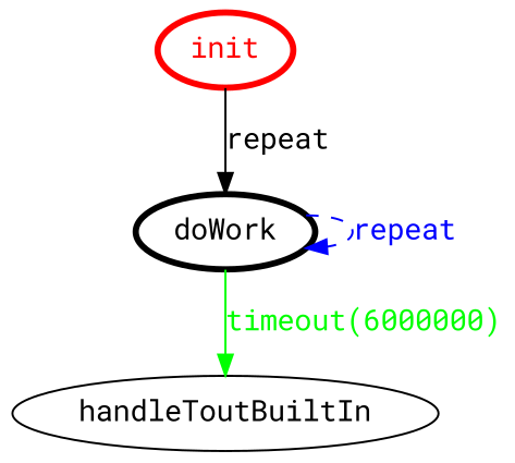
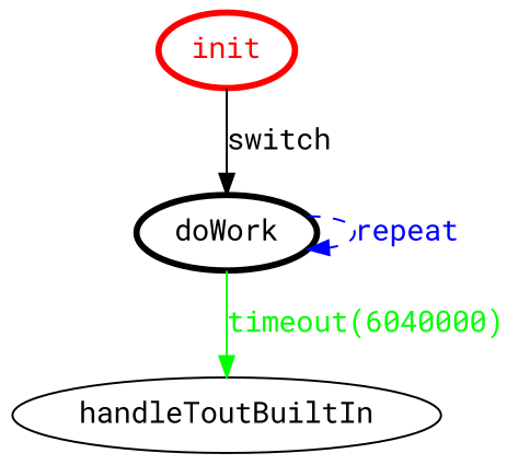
  digraph {
    fontname="Roboto Mono"
    rankdir=TB
    node [fontname="Roboto Mono" penwidth=3]
    edge [fontname="Roboto Mono"]
    init [color=red fontcolor=red]
    doWork [color=black fontcolor=black]
    handleToutBuiltIn [penwidth=""]
-   init -> doWork [color=black fontcolor=black label=repeat]
+   init -> doWork [color=black fontcolor=black label=switch]
    doWork -> doWork [color=blue fontcolor=blue label="repeat " style=dashed]
-   doWork -> handleToutBuiltIn [color=green fontcolor=green label="timeout(6000000)"]
+   doWork -> handleToutBuiltIn [color=green fontcolor=green label="timeout(6040000)"]
  }
